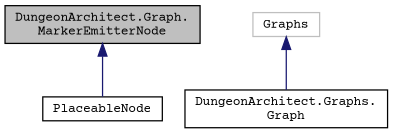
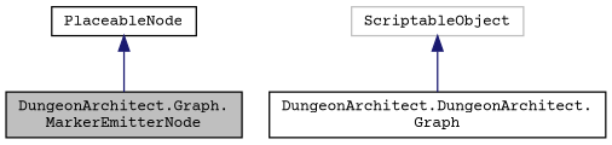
  digraph {
    fontname="Courier Prime"
    node [color=black fillcolor=white fontname="Courier Prime" fontsize=10 shape=record style=filled]
    edge [color=midnightblue dir=back fontname="Courier Prime" fontsize=10 labelfontname=Helvetica labelfontsize=10 style=solid]
    n1 [fillcolor=grey75 fontcolor=black height=0.2 label="DungeonArchitect.Graph.\lMarkerEmitterNode" width=0.4]
    n2 [height=0.2 label=PlaceableNode width=0.4]
-   n3 [color=grey75 height=0.2 label=Graphs width=0.4]
-   n4 [height=0.2 label="DungeonArchitect.Graphs.\lGraph" width=0.4]
-   n1 -> n2
+   n3 [color=grey75 height=0.2 label=ScriptableObject width=0.4]
+   n4 [height=0.2 label="DungeonArchitect.DungeonArchitect.\lGraph" width=0.4]
+   n2 -> n1
    n3 -> n4
  }
